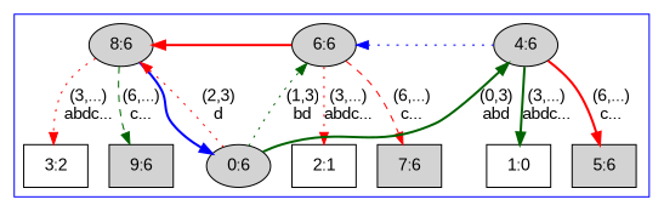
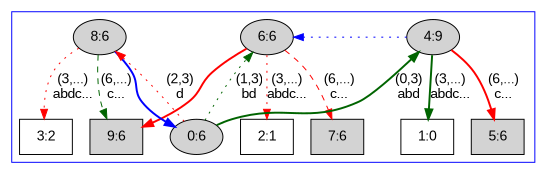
  digraph {
    fontname="Liberation Sans"
    node [fontname="Liberation Sans" style=filled shape=box]
    edge [color=red fontname="Liberation Sans" style=dotted weight=1]
-   n1 [label="4:6" shape=""]
+   n1 [label="4:9" shape=""]
    n2 [label="6:6" shape=""]
    n3 [label="8:6" shape=""]
    n4 [label="1:0" style=""]
    n5 [label="5:6"]
    n6 [label="2:1" style=""]
    n7 [label="7:6"]
    n8 [label="3:2" style=""]
    n9 [label="9:6"]
    n10 [label="0:6" shape=""]
    subgraph cluster_1 {
      color=blue
      n10
      subgraph sub_2 {
        color=blue
        rank=same
        n1
        n2
        n3
      }
      subgraph sub_3 {
        color=blue
        rank=same
        n4
        n5
      }
      subgraph sub_4 {
        color=blue
        rank=same
        n6
        n7
      }
      subgraph sub_5 {
        color=blue
        rank=same
        n8
        n9
      }
    }
    n1 -> n2 [color=blue weight=0]
    n1 -> n4 [color=darkgreen label="(3,...)\nabdc..." style=bold]
    n1 -> n5 [label="(6,...)\nc..." style=bold]
-   n2 -> n3 [style=bold weight=0]
+   n2 -> n9 [style=bold weight=0]
    n2 -> n6 [label="(3,...)\nabdc..."]
    n2 -> n7 [label="(6,...)\nc..." style=dashed]
    n3 -> n8 [label="(3,...)\nabdc..."]
    n3 -> n9 [color=darkgreen label="(6,...)\nc..." style=dashed]
    n3 -> n10 [color=blue style=bold weight=0]
    n10 -> n1 [color=darkgreen label="(0,3)\nabd" style=bold]
    n10 -> n2 [color=darkgreen label="(1,3)\nbd"]
    n10 -> n3 [label="(2,3)\nd"]
  }
